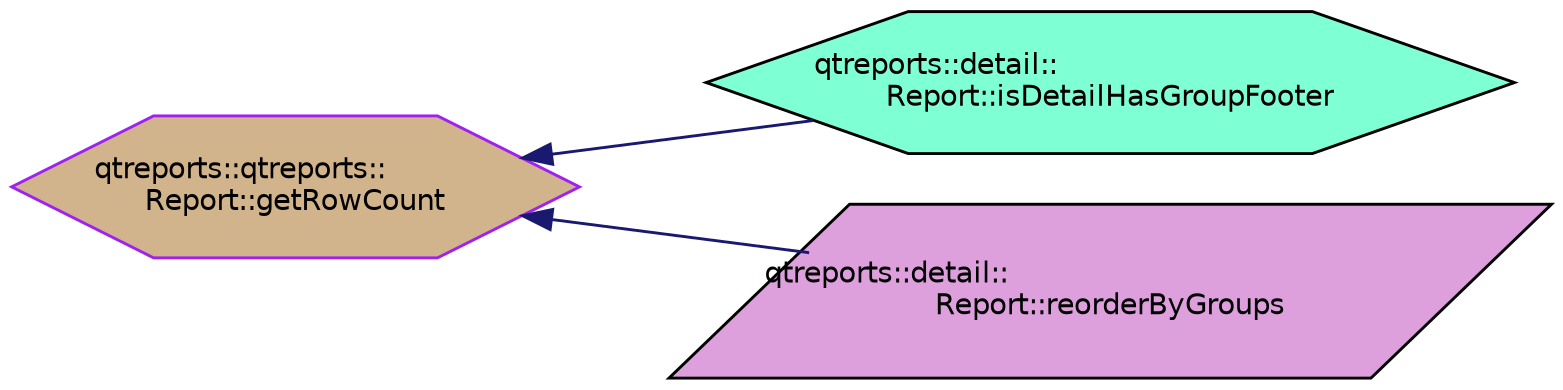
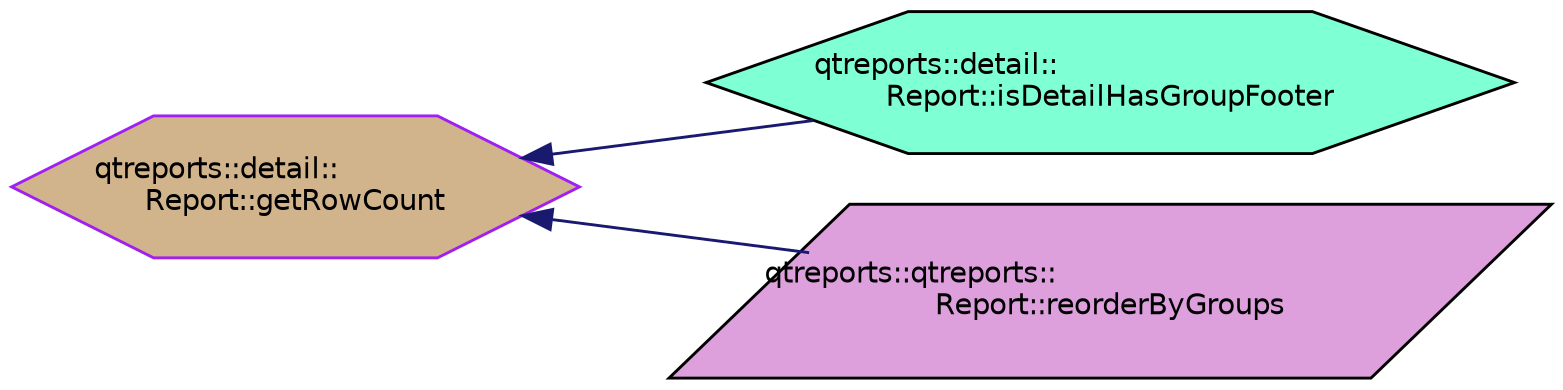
  digraph {
    rankdir=LR
    node [color=black fontname=Helvetica fontsize=10 shape=hexagon style=filled]
    edge [color=midnightblue dir=back fontname=Helvetica fontsize=10 labelfontname=Helvetica labelfontsize=10 style=solid]
-   n1 [color=purple fillcolor=tan height=0.2 label="qtreports::qtreports::\lReport::getRowCount" width=0.4]
+   n1 [color=purple fillcolor=tan height=0.2 label="qtreports::detail::\lReport::getRowCount" width=0.4]
    n2 [fillcolor=aquamarine height=0.2 label="qtreports::detail::\lReport::isDetailHasGroupFooter" width=0.4]
-   n3 [fillcolor=plum height=0.2 label="qtreports::detail::\lReport::reorderByGroups" shape=parallelogram width=0.4]
+   n3 [fillcolor=plum height=0.2 label="qtreports::qtreports::\lReport::reorderByGroups" shape=parallelogram width=0.4]
    n1 -> n2
    n1 -> n3
  }
